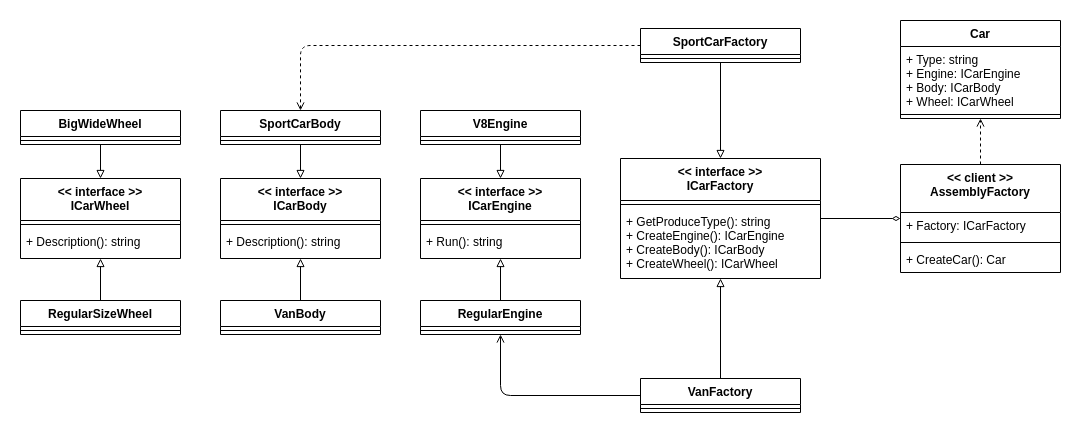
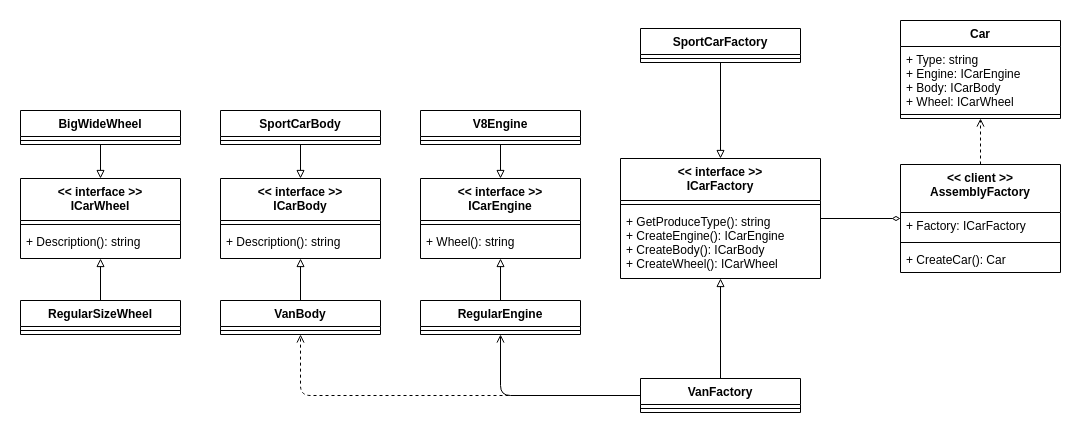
  <mxCell id="0" />
  <mxCell id="1" parent="0" />
  <mxCell id="2" value="Car" style="swimlane;fontStyle=1;align=center;verticalAlign=top;childLayout=stackLayout;horizontal=1;startSize=26;horizontalStack=0;resizeParent=1;resizeParentMax=0;resizeLast=0;collapsible=1;marginBottom=0;" vertex="1" parent="1"><mxGeometry x="900" y="20" width="160" height="98" as="geometry" /></mxCell>
  <mxCell id="3" value="+ Type: string&#10;+ Engine: ICarEngine&#10;+ Body: ICarBody&#10;+ Wheel: ICarWheel" style="text;strokeColor=none;fillColor=none;align=left;verticalAlign=top;spacingLeft=4;spacingRight=4;overflow=hidden;rotatable=0;points=[[0,0.5],[1,0.5]];portConstraint=eastwest;" vertex="1" parent="2"><mxGeometry y="26" width="160" height="64" as="geometry" /></mxCell>
  <mxCell id="4" value="" style="line;strokeWidth=1;fillColor=none;align=left;verticalAlign=middle;spacingTop=-1;spacingLeft=3;spacingRight=3;rotatable=0;labelPosition=right;points=[];portConstraint=eastwest;strokeColor=inherit;" vertex="1" parent="2"><mxGeometry y="90" width="160" height="8" as="geometry" /></mxCell>
  <mxCell id="5" value="" style="edgeStyle=none;html=1;endArrow=diamondThin;endFill=0;" edge="1" parent="1" source="6" target="46"><mxGeometry relative="1" as="geometry" /></mxCell>
  <mxCell id="6" value="&lt;&lt; interface &gt;&gt;&#10;ICarFactory" style="swimlane;fontStyle=1;align=center;verticalAlign=top;childLayout=stackLayout;horizontal=1;startSize=42;horizontalStack=0;resizeParent=1;resizeParentMax=0;resizeLast=0;collapsible=1;marginBottom=0;" vertex="1" parent="1"><mxGeometry x="620" y="158" width="200" height="120" as="geometry" /></mxCell>
  <mxCell id="7" value="" style="line;strokeWidth=1;fillColor=none;align=left;verticalAlign=middle;spacingTop=-1;spacingLeft=3;spacingRight=3;rotatable=0;labelPosition=right;points=[];portConstraint=eastwest;strokeColor=inherit;" vertex="1" parent="6"><mxGeometry y="42" width="200" height="8" as="geometry" /></mxCell>
  <mxCell id="8" value="+ GetProduceType(): string&#10;+ CreateEngine(): ICarEngine&#10;+ CreateBody(): ICarBody&#10;+ CreateWheel(): ICarWheel" style="text;strokeColor=none;fillColor=none;align=left;verticalAlign=top;spacingLeft=4;spacingRight=4;overflow=hidden;rotatable=0;points=[[0,0.5],[1,0.5]];portConstraint=eastwest;" vertex="1" parent="6"><mxGeometry y="50" width="200" height="70" as="geometry" /></mxCell>
  <mxCell id="9" value="&lt;&lt; interface &gt;&gt;&#10;ICarWheel" style="swimlane;fontStyle=1;align=center;verticalAlign=top;childLayout=stackLayout;horizontal=1;startSize=42;horizontalStack=0;resizeParent=1;resizeParentMax=0;resizeLast=0;collapsible=1;marginBottom=0;" vertex="1" parent="1"><mxGeometry x="20" y="178" width="160" height="80" as="geometry" /></mxCell>
  <mxCell id="10" value="" style="line;strokeWidth=1;fillColor=none;align=left;verticalAlign=middle;spacingTop=-1;spacingLeft=3;spacingRight=3;rotatable=0;labelPosition=right;points=[];portConstraint=eastwest;strokeColor=inherit;" vertex="1" parent="9"><mxGeometry y="42" width="160" height="8" as="geometry" /></mxCell>
  <mxCell id="11" value="+ Description(): string" style="text;strokeColor=none;fillColor=none;align=left;verticalAlign=top;spacingLeft=4;spacingRight=4;overflow=hidden;rotatable=0;points=[[0,0.5],[1,0.5]];portConstraint=eastwest;" vertex="1" parent="9"><mxGeometry y="50" width="160" height="30" as="geometry" /></mxCell>
  <mxCell id="12" value="&lt;&lt; interface &gt;&gt;&#10;ICarBody" style="swimlane;fontStyle=1;align=center;verticalAlign=top;childLayout=stackLayout;horizontal=1;startSize=42;horizontalStack=0;resizeParent=1;resizeParentMax=0;resizeLast=0;collapsible=1;marginBottom=0;" vertex="1" parent="1"><mxGeometry x="220" y="178" width="160" height="80" as="geometry" /></mxCell>
  <mxCell id="13" value="" style="line;strokeWidth=1;fillColor=none;align=left;verticalAlign=middle;spacingTop=-1;spacingLeft=3;spacingRight=3;rotatable=0;labelPosition=right;points=[];portConstraint=eastwest;strokeColor=inherit;" vertex="1" parent="12"><mxGeometry y="42" width="160" height="8" as="geometry" /></mxCell>
  <mxCell id="14" value="+ Description(): string" style="text;strokeColor=none;fillColor=none;align=left;verticalAlign=top;spacingLeft=4;spacingRight=4;overflow=hidden;rotatable=0;points=[[0,0.5],[1,0.5]];portConstraint=eastwest;" vertex="1" parent="12"><mxGeometry y="50" width="160" height="30" as="geometry" /></mxCell>
  <mxCell id="15" value="&lt;&lt; interface &gt;&gt;&#10;ICarEngine" style="swimlane;fontStyle=1;align=center;verticalAlign=top;childLayout=stackLayout;horizontal=1;startSize=42;horizontalStack=0;resizeParent=1;resizeParentMax=0;resizeLast=0;collapsible=1;marginBottom=0;" vertex="1" parent="1"><mxGeometry x="420" y="178" width="160" height="80" as="geometry" /></mxCell>
  <mxCell id="16" value="" style="line;strokeWidth=1;fillColor=none;align=left;verticalAlign=middle;spacingTop=-1;spacingLeft=3;spacingRight=3;rotatable=0;labelPosition=right;points=[];portConstraint=eastwest;strokeColor=inherit;" vertex="1" parent="15"><mxGeometry y="42" width="160" height="8" as="geometry" /></mxCell>
- <mxCell id="17" value="+ Run(): string" style="text;strokeColor=none;fillColor=none;align=left;verticalAlign=top;spacingLeft=4;spacingRight=4;overflow=hidden;rotatable=0;points=[[0,0.5],[1,0.5]];portConstraint=eastwest;" vertex="1" parent="15"><mxGeometry y="50" width="160" height="30" as="geometry" /></mxCell>
+ <mxCell id="17" value="+ Wheel(): string" style="text;strokeColor=none;fillColor=none;align=left;verticalAlign=top;spacingLeft=4;spacingRight=4;overflow=hidden;rotatable=0;points=[[0,0.5],[1,0.5]];portConstraint=eastwest;" vertex="1" parent="15"><mxGeometry y="50" width="160" height="30" as="geometry" /></mxCell>
  <mxCell id="18" value="" style="edgeStyle=none;html=1;endArrow=block;endFill=0;" edge="1" parent="1" source="21" target="6"><mxGeometry relative="1" as="geometry" /></mxCell>
  <mxCell id="19" value="" style="edgeStyle=orthogonalEdgeStyle;html=1;dashed=0;endArrow=open;endFill=0;" edge="1" parent="1" source="21" target="28"><mxGeometry relative="1" as="geometry" /></mxCell>
+ <mxCell id="20" value="" style="edgeStyle=orthogonalEdgeStyle;html=1;dashed=1;endArrow=open;endFill=0;" edge="1" parent="1" source="21" target="31"><mxGeometry relative="1" as="geometry" /></mxCell>
  <mxCell id="21" value="VanFactory" style="swimlane;fontStyle=1;align=center;verticalAlign=top;childLayout=stackLayout;horizontal=1;startSize=26;horizontalStack=0;resizeParent=1;resizeParentMax=0;resizeLast=0;collapsible=1;marginBottom=0;" vertex="1" parent="1"><mxGeometry x="640" y="378" width="160" height="34" as="geometry" /></mxCell>
  <mxCell id="22" value="" style="line;strokeWidth=1;fillColor=none;align=left;verticalAlign=middle;spacingTop=-1;spacingLeft=3;spacingRight=3;rotatable=0;labelPosition=right;points=[];portConstraint=eastwest;strokeColor=inherit;" vertex="1" parent="21"><mxGeometry y="26" width="160" height="8" as="geometry" /></mxCell>
  <mxCell id="23" value="" style="edgeStyle=none;html=1;endArrow=block;endFill=0;" edge="1" parent="1" source="25" target="6"><mxGeometry relative="1" as="geometry" /></mxCell>
- <mxCell id="24" value="" style="edgeStyle=orthogonalEdgeStyle;html=1;dashed=1;endArrow=open;endFill=0;" edge="1" parent="1" source="25" target="40"><mxGeometry relative="1" as="geometry" /></mxCell>
  <mxCell id="25" value="SportCarFactory" style="swimlane;fontStyle=1;align=center;verticalAlign=top;childLayout=stackLayout;horizontal=1;startSize=26;horizontalStack=0;resizeParent=1;resizeParentMax=0;resizeLast=0;collapsible=1;marginBottom=0;" vertex="1" parent="1"><mxGeometry x="640" y="28" width="160" height="34" as="geometry" /></mxCell>
  <mxCell id="26" value="" style="line;strokeWidth=1;fillColor=none;align=left;verticalAlign=middle;spacingTop=-1;spacingLeft=3;spacingRight=3;rotatable=0;labelPosition=right;points=[];portConstraint=eastwest;strokeColor=inherit;" vertex="1" parent="25"><mxGeometry y="26" width="160" height="8" as="geometry" /></mxCell>
  <mxCell id="27" value="" style="edgeStyle=none;html=1;endArrow=block;endFill=0;" edge="1" parent="1" source="28" target="15"><mxGeometry relative="1" as="geometry" /></mxCell>
  <mxCell id="28" value="RegularEngine" style="swimlane;fontStyle=1;align=center;verticalAlign=top;childLayout=stackLayout;horizontal=1;startSize=26;horizontalStack=0;resizeParent=1;resizeParentMax=0;resizeLast=0;collapsible=1;marginBottom=0;" vertex="1" parent="1"><mxGeometry x="420" y="300" width="160" height="34" as="geometry" /></mxCell>
  <mxCell id="29" value="" style="line;strokeWidth=1;fillColor=none;align=left;verticalAlign=middle;spacingTop=-1;spacingLeft=3;spacingRight=3;rotatable=0;labelPosition=right;points=[];portConstraint=eastwest;strokeColor=inherit;" vertex="1" parent="28"><mxGeometry y="26" width="160" height="8" as="geometry" /></mxCell>
  <mxCell id="30" value="" style="edgeStyle=none;html=1;endArrow=block;endFill=0;" edge="1" parent="1" source="31" target="12"><mxGeometry relative="1" as="geometry" /></mxCell>
  <mxCell id="31" value="VanBody" style="swimlane;fontStyle=1;align=center;verticalAlign=top;childLayout=stackLayout;horizontal=1;startSize=26;horizontalStack=0;resizeParent=1;resizeParentMax=0;resizeLast=0;collapsible=1;marginBottom=0;" vertex="1" parent="1"><mxGeometry x="220" y="300" width="160" height="34" as="geometry" /></mxCell>
  <mxCell id="32" value="" style="line;strokeWidth=1;fillColor=none;align=left;verticalAlign=middle;spacingTop=-1;spacingLeft=3;spacingRight=3;rotatable=0;labelPosition=right;points=[];portConstraint=eastwest;strokeColor=inherit;" vertex="1" parent="31"><mxGeometry y="26" width="160" height="8" as="geometry" /></mxCell>
  <mxCell id="33" value="" style="edgeStyle=none;html=1;endArrow=block;endFill=0;" edge="1" parent="1" source="34" target="9"><mxGeometry relative="1" as="geometry" /></mxCell>
  <mxCell id="34" value="RegularSizeWheel" style="swimlane;fontStyle=1;align=center;verticalAlign=top;childLayout=stackLayout;horizontal=1;startSize=26;horizontalStack=0;resizeParent=1;resizeParentMax=0;resizeLast=0;collapsible=1;marginBottom=0;" vertex="1" parent="1"><mxGeometry x="20" y="300" width="160" height="34" as="geometry" /></mxCell>
  <mxCell id="35" value="" style="line;strokeWidth=1;fillColor=none;align=left;verticalAlign=middle;spacingTop=-1;spacingLeft=3;spacingRight=3;rotatable=0;labelPosition=right;points=[];portConstraint=eastwest;strokeColor=inherit;" vertex="1" parent="34"><mxGeometry y="26" width="160" height="8" as="geometry" /></mxCell>
  <mxCell id="36" value="" style="edgeStyle=none;html=1;endArrow=block;endFill=0;" edge="1" parent="1" source="37" target="15"><mxGeometry relative="1" as="geometry" /></mxCell>
  <mxCell id="37" value="V8Engine" style="swimlane;fontStyle=1;align=center;verticalAlign=top;childLayout=stackLayout;horizontal=1;startSize=26;horizontalStack=0;resizeParent=1;resizeParentMax=0;resizeLast=0;collapsible=1;marginBottom=0;" vertex="1" parent="1"><mxGeometry x="420" y="110" width="160" height="34" as="geometry" /></mxCell>
  <mxCell id="38" value="" style="line;strokeWidth=1;fillColor=none;align=left;verticalAlign=middle;spacingTop=-1;spacingLeft=3;spacingRight=3;rotatable=0;labelPosition=right;points=[];portConstraint=eastwest;strokeColor=inherit;" vertex="1" parent="37"><mxGeometry y="26" width="160" height="8" as="geometry" /></mxCell>
  <mxCell id="39" value="" style="edgeStyle=none;html=1;endArrow=block;endFill=0;" edge="1" parent="1" source="40" target="12"><mxGeometry relative="1" as="geometry" /></mxCell>
  <mxCell id="40" value="SportCarBody" style="swimlane;fontStyle=1;align=center;verticalAlign=top;childLayout=stackLayout;horizontal=1;startSize=26;horizontalStack=0;resizeParent=1;resizeParentMax=0;resizeLast=0;collapsible=1;marginBottom=0;" vertex="1" parent="1"><mxGeometry x="220" y="110" width="160" height="34" as="geometry" /></mxCell>
  <mxCell id="41" value="" style="line;strokeWidth=1;fillColor=none;align=left;verticalAlign=middle;spacingTop=-1;spacingLeft=3;spacingRight=3;rotatable=0;labelPosition=right;points=[];portConstraint=eastwest;strokeColor=inherit;" vertex="1" parent="40"><mxGeometry y="26" width="160" height="8" as="geometry" /></mxCell>
  <mxCell id="42" value="" style="edgeStyle=none;html=1;endArrow=block;endFill=0;" edge="1" parent="1" source="43" target="9"><mxGeometry relative="1" as="geometry" /></mxCell>
  <mxCell id="43" value="BigWideWheel" style="swimlane;fontStyle=1;align=center;verticalAlign=top;childLayout=stackLayout;horizontal=1;startSize=26;horizontalStack=0;resizeParent=1;resizeParentMax=0;resizeLast=0;collapsible=1;marginBottom=0;" vertex="1" parent="1"><mxGeometry x="20" y="110" width="160" height="34" as="geometry" /></mxCell>
  <mxCell id="44" value="" style="line;strokeWidth=1;fillColor=none;align=left;verticalAlign=middle;spacingTop=-1;spacingLeft=3;spacingRight=3;rotatable=0;labelPosition=right;points=[];portConstraint=eastwest;strokeColor=inherit;" vertex="1" parent="43"><mxGeometry y="26" width="160" height="8" as="geometry" /></mxCell>
  <mxCell id="45" value="" style="edgeStyle=none;html=1;endArrow=open;endFill=0;dashed=1;" edge="1" parent="1" source="46" target="2"><mxGeometry relative="1" as="geometry" /></mxCell>
  <mxCell id="46" value="&lt;&lt; client &gt;&gt;&#10;AssemblyFactory" style="swimlane;fontStyle=1;align=center;verticalAlign=top;childLayout=stackLayout;horizontal=1;startSize=48;horizontalStack=0;resizeParent=1;resizeParentMax=0;resizeLast=0;collapsible=1;marginBottom=0;" vertex="1" parent="1"><mxGeometry x="900" y="164" width="160" height="108" as="geometry" /></mxCell>
  <mxCell id="47" value="+ Factory: ICarFactory" style="text;strokeColor=none;fillColor=none;align=left;verticalAlign=top;spacingLeft=4;spacingRight=4;overflow=hidden;rotatable=0;points=[[0,0.5],[1,0.5]];portConstraint=eastwest;" vertex="1" parent="46"><mxGeometry y="48" width="160" height="26" as="geometry" /></mxCell>
  <mxCell id="48" value="" style="line;strokeWidth=1;fillColor=none;align=left;verticalAlign=middle;spacingTop=-1;spacingLeft=3;spacingRight=3;rotatable=0;labelPosition=right;points=[];portConstraint=eastwest;strokeColor=inherit;" vertex="1" parent="46"><mxGeometry y="74" width="160" height="8" as="geometry" /></mxCell>
  <mxCell id="49" value="+ CreateCar(): Car" style="text;strokeColor=none;fillColor=none;align=left;verticalAlign=top;spacingLeft=4;spacingRight=4;overflow=hidden;rotatable=0;points=[[0,0.5],[1,0.5]];portConstraint=eastwest;" vertex="1" parent="46"><mxGeometry y="82" width="160" height="26" as="geometry" /></mxCell>
